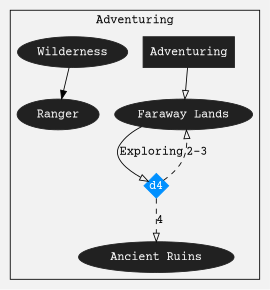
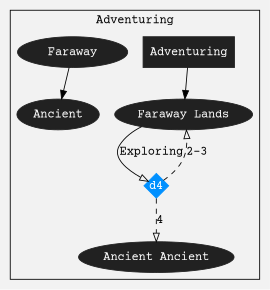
  digraph {
    bgcolor="#f2f2f2"
    compound=true
    fontname="Courier Prime"
    node [color="#212121" fontcolor="#ffffff" fontname="Courier Prime" style=filled]
    edge [fontname="Courier Prime" arrowhead=empty]
    Adventuring [shape=box]
-   Wilderness
+   Wilderness [label=Faraway]
    "Faraway Lands"
-   Ranger
+   Ranger [label=Ancient]
    n5 [color="#0090ff" fixedsize=true height=0.4 label=d4 shape=diamond width=0.4]
-   "Ancient Ruins"
+   "Ancient Ruins" [label="Ancient Ancient"]
    subgraph cluster_1 {
      label=Adventuring
      Adventuring
      Wilderness
      "Faraway Lands"
      Ranger
      n5
      "Ancient Ruins"
    }
-   Adventuring -> "Faraway Lands"
+   Adventuring -> "Faraway Lands" [arrowhead=""]
    Wilderness -> Ranger [arrowhead=""]
    "Faraway Lands" -> n5 [label=Exploring]
    n5 -> "Faraway Lands" [label="2-3" style=dashed]
    n5 -> "Ancient Ruins" [label=4 style=dashed]
  }
